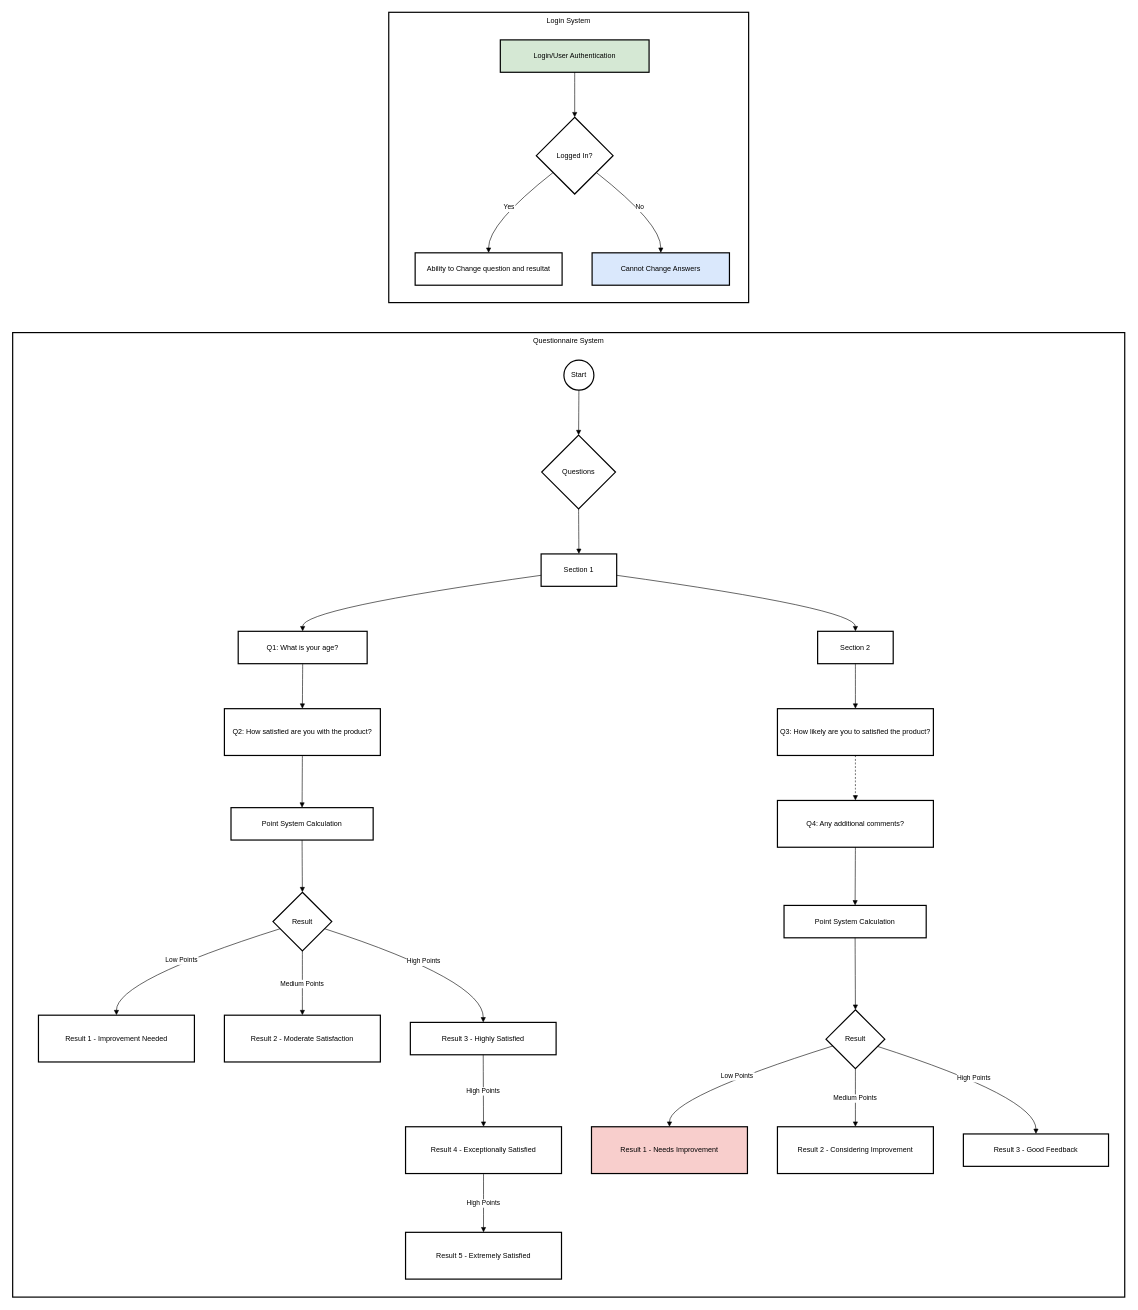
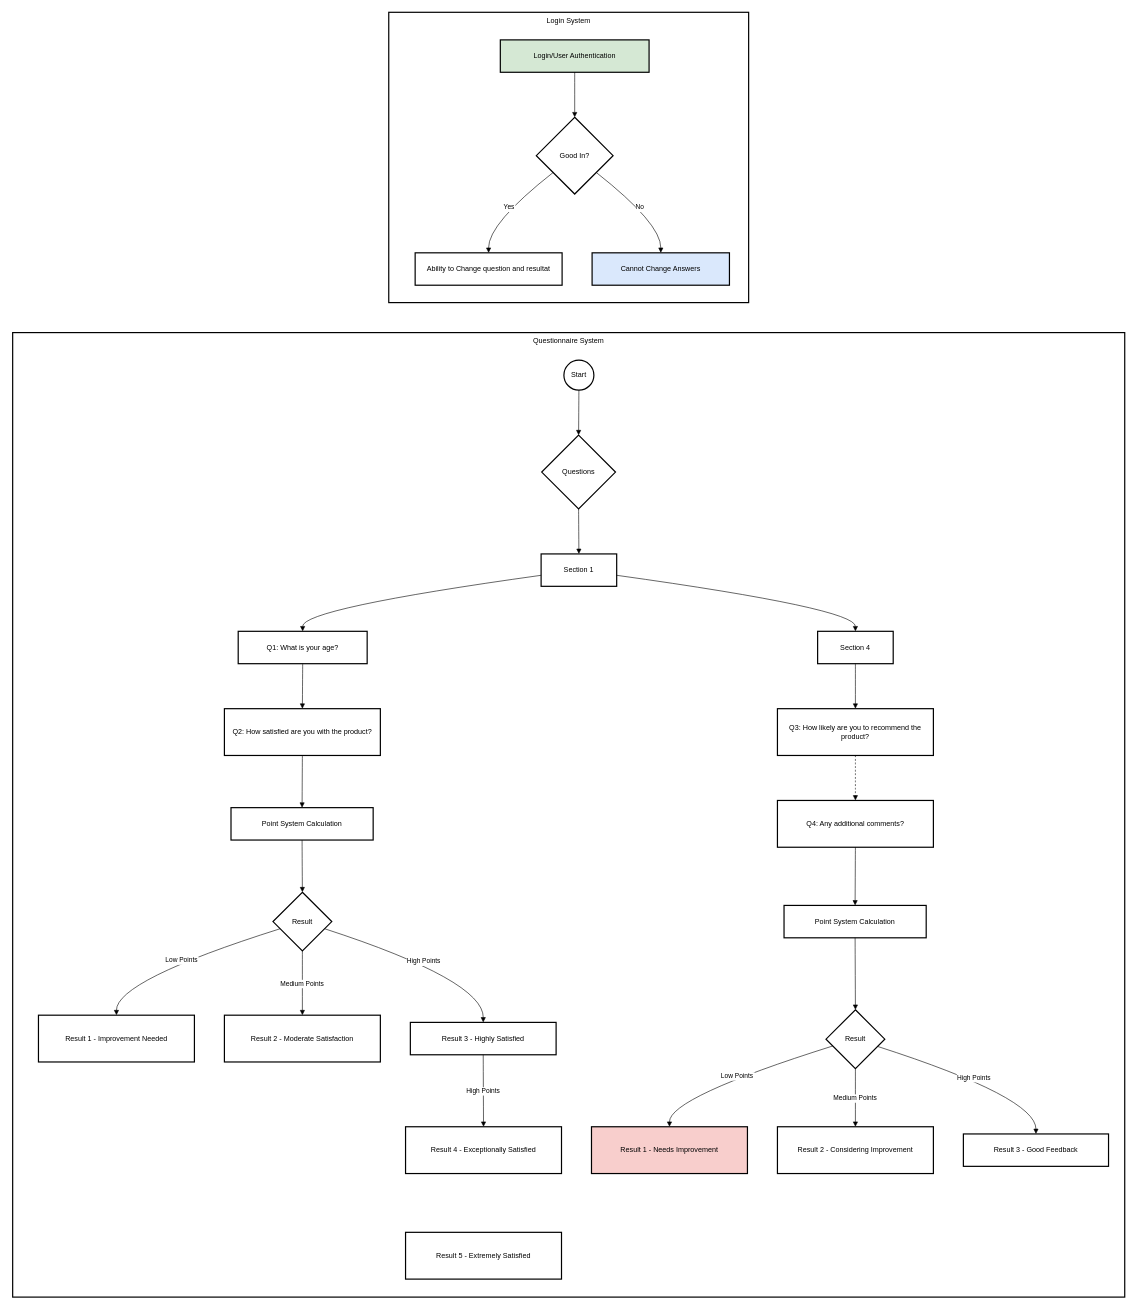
  <mxCell id="0" />
  <mxCell id="1" parent="0" />
  <mxCell id="2" value="Login System" style="whiteSpace=wrap;strokeWidth=2;verticalAlign=top;" parent="1" vertex="1"><mxGeometry x="647" y="20" width="600" height="484" as="geometry" /></mxCell>
  <mxCell id="3" value="Login/User Authentication" style="whiteSpace=wrap;strokeWidth=2;fillColor=#d5e8d4;" parent="2" vertex="1"><mxGeometry x="186" y="46" width="248" height="54" as="geometry" /></mxCell>
- <mxCell id="4" value="Logged In?" style="rhombus;strokeWidth=2;whiteSpace=wrap;" parent="2" vertex="1"><mxGeometry x="246" y="175" width="128" height="128" as="geometry" /></mxCell>
+ <mxCell id="4" value="Good In?" style="rhombus;strokeWidth=2;whiteSpace=wrap;" parent="2" vertex="1"><mxGeometry x="246" y="175" width="128" height="128" as="geometry" /></mxCell>
  <mxCell id="5" value="Ability to Change question and resultat" style="whiteSpace=wrap;strokeWidth=2;" parent="2" vertex="1"><mxGeometry x="44" y="401" width="245" height="54" as="geometry" /></mxCell>
  <mxCell id="6" value="Cannot Change Answers" style="whiteSpace=wrap;strokeWidth=2;fillColor=#dae8fc;" parent="2" vertex="1"><mxGeometry x="339" y="401" width="229" height="54" as="geometry" /></mxCell>
  <mxCell id="7" value="" style="curved=1;startArrow=none;endArrow=block;exitX=0.5;exitY=0.99;entryX=0.5;entryY=0;" parent="2" source="3" target="4" edge="1"><mxGeometry relative="1" as="geometry"><Array as="points" /></mxGeometry></mxCell>
  <mxCell id="8" value="Yes" style="curved=1;startArrow=none;endArrow=block;exitX=0;exitY=0.89;entryX=0.5;entryY=0;" parent="2" source="4" target="5" edge="1"><mxGeometry relative="1" as="geometry"><Array as="points"><mxPoint x="166" y="352" /></Array></mxGeometry></mxCell>
  <mxCell id="9" value="No" style="curved=1;startArrow=none;endArrow=block;exitX=1;exitY=0.89;entryX=0.5;entryY=0;" parent="2" source="4" target="6" edge="1"><mxGeometry relative="1" as="geometry"><Array as="points"><mxPoint x="454" y="352" /></Array></mxGeometry></mxCell>
  <mxCell id="10" value="Questionnaire System" style="whiteSpace=wrap;strokeWidth=2;verticalAlign=top;" parent="1" vertex="1"><mxGeometry x="20" y="554" width="1854" height="1608" as="geometry" /></mxCell>
  <mxCell id="11" value="Start" style="ellipse;aspect=fixed;strokeWidth=2;whiteSpace=wrap;" parent="10" vertex="1"><mxGeometry x="919" y="46" width="50" height="50" as="geometry" /></mxCell>
  <mxCell id="12" value="Questions" style="rhombus;strokeWidth=2;whiteSpace=wrap;" parent="10" vertex="1"><mxGeometry x="882" y="171" width="123" height="123" as="geometry" /></mxCell>
  <mxCell id="13" value="Section 1" style="whiteSpace=wrap;strokeWidth=2;" parent="10" vertex="1"><mxGeometry x="881" y="369" width="126" height="54" as="geometry" /></mxCell>
  <mxCell id="14" value="Q1: What is your age?" style="whiteSpace=wrap;strokeWidth=2;" parent="10" vertex="1"><mxGeometry x="376" y="498" width="215" height="54" as="geometry" /></mxCell>
  <mxCell id="15" value="Q2: How satisfied are you with the product?" style="whiteSpace=wrap;strokeWidth=2;" parent="10" vertex="1"><mxGeometry x="353" y="627" width="260" height="78" as="geometry" /></mxCell>
  <mxCell id="16" value="Point System Calculation" style="whiteSpace=wrap;strokeWidth=2;" parent="10" vertex="1"><mxGeometry x="364" y="792" width="237" height="54" as="geometry" /></mxCell>
  <mxCell id="17" value="Result" style="rhombus;strokeWidth=2;whiteSpace=wrap;" parent="10" vertex="1"><mxGeometry x="434" y="933" width="98" height="98" as="geometry" /></mxCell>
  <mxCell id="18" value="Result 1 - Improvement Needed" style="whiteSpace=wrap;strokeWidth=2;" parent="10" vertex="1"><mxGeometry x="43" y="1138" width="260" height="78" as="geometry" /></mxCell>
  <mxCell id="19" value="Result 2 - Moderate Satisfaction" style="whiteSpace=wrap;strokeWidth=2;" parent="10" vertex="1"><mxGeometry x="353" y="1138" width="260" height="78" as="geometry" /></mxCell>
  <mxCell id="20" value="Result 3 - Highly Satisfied" style="whiteSpace=wrap;strokeWidth=2;" parent="10" vertex="1"><mxGeometry x="663" y="1150" width="243" height="54" as="geometry" /></mxCell>
  <mxCell id="21" value="Result 4 - Exceptionally Satisfied" style="whiteSpace=wrap;strokeWidth=2;" parent="10" vertex="1"><mxGeometry x="655" y="1324" width="260" height="78" as="geometry" /></mxCell>
  <mxCell id="22" value="Result 5 - Extremely Satisfied" style="whiteSpace=wrap;strokeWidth=2;" parent="10" vertex="1"><mxGeometry x="655" y="1500" width="260" height="78" as="geometry" /></mxCell>
- <mxCell id="23" value="Section 2" style="whiteSpace=wrap;strokeWidth=2;" parent="10" vertex="1"><mxGeometry x="1342" y="498" width="126" height="54" as="geometry" /></mxCell>
- <mxCell id="24" value="Q3: How likely are you to satisfied the product?" style="whiteSpace=wrap;strokeWidth=2;" parent="10" vertex="1"><mxGeometry x="1275" y="627" width="260" height="78" as="geometry" /></mxCell>
+ <mxCell id="23" value="Section 4" style="whiteSpace=wrap;strokeWidth=2;" parent="10" vertex="1"><mxGeometry x="1342" y="498" width="126" height="54" as="geometry" /></mxCell>
+ <mxCell id="24" value="Q3: How likely are you to recommend the product?" style="whiteSpace=wrap;strokeWidth=2;" parent="10" vertex="1"><mxGeometry x="1275" y="627" width="260" height="78" as="geometry" /></mxCell>
  <mxCell id="25" value="Q4: Any additional comments?" style="whiteSpace=wrap;strokeWidth=2;" parent="10" vertex="1"><mxGeometry x="1275" y="780" width="260" height="78" as="geometry" /></mxCell>
  <mxCell id="26" value="Point System Calculation" style="whiteSpace=wrap;strokeWidth=2;" parent="10" vertex="1"><mxGeometry x="1286" y="955" width="237" height="54" as="geometry" /></mxCell>
  <mxCell id="27" value="Result" style="rhombus;strokeWidth=2;whiteSpace=wrap;" parent="10" vertex="1"><mxGeometry x="1356" y="1129" width="98" height="98" as="geometry" /></mxCell>
  <mxCell id="28" value="Result 1 - Needs Improvement" style="whiteSpace=wrap;strokeWidth=2;fillColor=#f8cecc;" parent="10" vertex="1"><mxGeometry x="965" y="1324" width="260" height="78" as="geometry" /></mxCell>
  <mxCell id="29" value="Result 2 - Considering Improvement" style="whiteSpace=wrap;strokeWidth=2;" parent="10" vertex="1"><mxGeometry x="1275" y="1324" width="260" height="78" as="geometry" /></mxCell>
  <mxCell id="30" value="Result 3 - Good Feedback" style="whiteSpace=wrap;strokeWidth=2;" parent="10" vertex="1"><mxGeometry x="1585" y="1336" width="242" height="54" as="geometry" /></mxCell>
  <mxCell id="31" value="" style="curved=1;startArrow=none;endArrow=block;exitX=0.5;exitY=0.99;entryX=0.5;entryY=0;" parent="10" source="11" target="12" edge="1"><mxGeometry relative="1" as="geometry"><Array as="points" /></mxGeometry></mxCell>
  <mxCell id="32" value="" style="curved=1;startArrow=none;endArrow=block;exitX=0.5;exitY=1;entryX=0.5;entryY=0;" parent="10" source="12" target="13" edge="1"><mxGeometry relative="1" as="geometry"><Array as="points" /></mxGeometry></mxCell>
  <mxCell id="33" value="" style="curved=1;startArrow=none;endArrow=block;exitX=0;exitY=0.66;entryX=0.5;entryY=0;" parent="10" source="13" target="14" edge="1"><mxGeometry relative="1" as="geometry"><Array as="points"><mxPoint x="483" y="460" /></Array></mxGeometry></mxCell>
  <mxCell id="34" value="" style="curved=1;startArrow=none;endArrow=block;exitX=0.5;exitY=1;entryX=0.5;entryY=0;" parent="10" source="14" target="15" edge="1"><mxGeometry relative="1" as="geometry"><Array as="points" /></mxGeometry></mxCell>
  <mxCell id="35" value="" style="curved=1;startArrow=none;endArrow=block;exitX=0.5;exitY=1;entryX=0.5;entryY=0;" parent="10" source="15" target="16" edge="1"><mxGeometry relative="1" as="geometry"><Array as="points" /></mxGeometry></mxCell>
  <mxCell id="36" value="" style="curved=1;startArrow=none;endArrow=block;exitX=0.5;exitY=1;entryX=0.5;entryY=0;" parent="10" source="16" target="17" edge="1"><mxGeometry relative="1" as="geometry"><Array as="points" /></mxGeometry></mxCell>
  <mxCell id="37" value="Low Points" style="curved=1;startArrow=none;endArrow=block;exitX=0;exitY=0.66;entryX=0.5;entryY=0.01;" parent="10" source="17" target="18" edge="1"><mxGeometry relative="1" as="geometry"><Array as="points"><mxPoint x="173" y="1080" /></Array></mxGeometry></mxCell>
  <mxCell id="38" value="Medium Points" style="curved=1;startArrow=none;endArrow=block;exitX=0.5;exitY=1;entryX=0.5;entryY=0.01;" parent="10" source="17" target="19" edge="1"><mxGeometry relative="1" as="geometry"><Array as="points" /></mxGeometry></mxCell>
  <mxCell id="39" value="High Points" style="curved=1;startArrow=none;endArrow=block;exitX=1;exitY=0.66;entryX=0.5;entryY=0.01;" parent="10" source="17" target="20" edge="1"><mxGeometry relative="1" as="geometry"><Array as="points"><mxPoint x="785" y="1080" /></Array></mxGeometry></mxCell>
  <mxCell id="40" value="High Points" style="curved=1;startArrow=none;endArrow=block;exitX=0.5;exitY=1.01;entryX=0.5;entryY=0;" parent="10" source="20" target="21" edge="1"><mxGeometry relative="1" as="geometry"><Array as="points" /></mxGeometry></mxCell>
- <mxCell id="41" value="High Points" style="curved=1;startArrow=none;endArrow=block;exitX=0.5;exitY=1;entryX=0.5;entryY=0;" parent="10" source="21" target="22" edge="1"><mxGeometry relative="1" as="geometry"><Array as="points" /></mxGeometry></mxCell>
  <mxCell id="42" value="" style="curved=1;startArrow=none;endArrow=block;exitX=1;exitY=0.66;entryX=0.5;entryY=0;" parent="10" source="13" target="23" edge="1"><mxGeometry relative="1" as="geometry"><Array as="points"><mxPoint x="1405" y="460" /></Array></mxGeometry></mxCell>
  <mxCell id="43" value="" style="curved=1;startArrow=none;endArrow=block;exitX=0.5;exitY=1;entryX=0.5;entryY=0;" parent="10" source="23" target="24" edge="1"><mxGeometry relative="1" as="geometry"><Array as="points" /></mxGeometry></mxCell>
  <mxCell id="44" value="" style="curved=1;startArrow=none;endArrow=block;exitX=0.5;exitY=1;entryX=0.5;entryY=0;dashed=1;" parent="10" source="24" target="25" edge="1"><mxGeometry relative="1" as="geometry"><Array as="points" /></mxGeometry></mxCell>
  <mxCell id="45" value="" style="curved=1;startArrow=none;endArrow=block;exitX=0.5;exitY=1;entryX=0.5;entryY=0;" parent="10" source="25" target="26" edge="1"><mxGeometry relative="1" as="geometry"><Array as="points" /></mxGeometry></mxCell>
  <mxCell id="46" value="" style="curved=1;startArrow=none;endArrow=block;exitX=0.5;exitY=1;entryX=0.5;entryY=0;" parent="10" source="26" target="27" edge="1"><mxGeometry relative="1" as="geometry"><Array as="points" /></mxGeometry></mxCell>
  <mxCell id="47" value="Low Points" style="curved=1;startArrow=none;endArrow=block;exitX=0;exitY=0.65;entryX=0.5;entryY=0;" parent="10" source="27" target="28" edge="1"><mxGeometry relative="1" as="geometry"><Array as="points"><mxPoint x="1095" y="1275" /></Array></mxGeometry></mxCell>
  <mxCell id="48" value="Medium Points" style="curved=1;startArrow=none;endArrow=block;exitX=0.5;exitY=0.99;entryX=0.5;entryY=0;" parent="10" source="27" target="29" edge="1"><mxGeometry relative="1" as="geometry"><Array as="points" /></mxGeometry></mxCell>
  <mxCell id="49" value="High Points" style="curved=1;startArrow=none;endArrow=block;exitX=0.99;exitY=0.66;entryX=0.5;entryY=0.01;" parent="10" source="27" target="30" edge="1"><mxGeometry relative="1" as="geometry"><Array as="points"><mxPoint x="1706" y="1275" /></Array></mxGeometry></mxCell>
